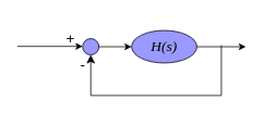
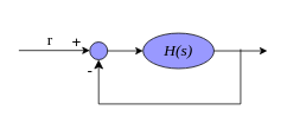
  <mxCell id="0" />
  <mxCell id="1" parent="0" />
  <mxCell id="2" value="" style="endArrow=classic;html=1;rounded=0;entryX=0;entryY=0.5;entryDx=0;entryDy=0;" edge="1" parent="1"><mxGeometry width="50" height="50" relative="1" as="geometry"><mxPoint x="20" y="56.57" as="sourcePoint" /><mxPoint x="100" y="56.57" as="targetPoint" /></mxGeometry></mxCell>
  <mxCell id="3" value="" style="group" vertex="1" connectable="0" parent="1"><mxGeometry x="40" y="20" width="260" height="97" as="geometry" /></mxCell>
  <mxCell id="4" value="&lt;font face=&quot;Times New Roman&quot; style=&quot;font-size: 18px;&quot;&gt;&lt;i&gt;H(s)&lt;/i&gt;&lt;/font&gt;" style="ellipse;whiteSpace=wrap;html=1;fillColor=#9999FF;" vertex="1" parent="3"><mxGeometry x="120" y="17" width="80" height="40" as="geometry" /></mxCell>
  <mxCell id="5" value="" style="ellipse;whiteSpace=wrap;html=1;fillColor=#9999FF;" vertex="1" parent="3"><mxGeometry x="60" y="27" width="20" height="20" as="geometry" /></mxCell>
  <mxCell id="6" value="" style="endArrow=classic;html=1;rounded=0;exitX=1;exitY=0.5;exitDx=0;exitDy=0;entryX=0;entryY=0.5;entryDx=0;entryDy=0;" edge="1" parent="3" source="5"><mxGeometry width="50" height="50" relative="1" as="geometry"><mxPoint x="380" y="227" as="sourcePoint" /><mxPoint x="120" y="37" as="targetPoint" /></mxGeometry></mxCell>
  <mxCell id="7" value="" style="endArrow=classic;html=1;rounded=0;exitX=1;exitY=0.5;exitDx=0;exitDy=0;" edge="1" parent="3" source="4"><mxGeometry width="50" height="50" relative="1" as="geometry"><mxPoint x="380" y="227" as="sourcePoint" /><mxPoint x="260" y="37" as="targetPoint" /></mxGeometry></mxCell>
  <mxCell id="8" value="" style="edgeStyle=elbowEdgeStyle;elbow=vertical;endArrow=classic;html=1;curved=0;rounded=0;endSize=8;startSize=8;entryX=0.5;entryY=1;entryDx=0;entryDy=0;" edge="1" parent="3" target="5"><mxGeometry width="50" height="50" relative="1" as="geometry"><mxPoint x="230" y="35" as="sourcePoint" /><mxPoint x="430" y="177" as="targetPoint" /><Array as="points"><mxPoint x="240" y="97" /></Array></mxGeometry></mxCell>
+ <mxCell id="9" value="&lt;font style=&quot;font-size: 18px;&quot; face=&quot;Times New Roman&quot;&gt;r&lt;/font&gt;" style="text;html=1;align=center;verticalAlign=middle;resizable=0;points=[];autosize=1;strokeColor=none;fillColor=none;" vertex="1" parent="3"><mxGeometry y="5" width="30" height="40" as="geometry" /></mxCell>
  <mxCell id="10" value="&lt;font style=&quot;font-size: 18px;&quot;&gt;+&lt;/font&gt;" style="text;html=1;align=center;verticalAlign=middle;resizable=0;points=[];autosize=1;strokeColor=none;fillColor=none;" vertex="1" parent="3"><mxGeometry x="30" y="7" width="30" height="40" as="geometry" /></mxCell>
  <mxCell id="11" value="&lt;font style=&quot;font-size: 18px;&quot;&gt;-&lt;/font&gt;" style="text;html=1;align=center;verticalAlign=middle;resizable=0;points=[];autosize=1;strokeColor=none;fillColor=none;" vertex="1" parent="3"><mxGeometry x="45" y="40" width="30" height="40" as="geometry" /></mxCell>
